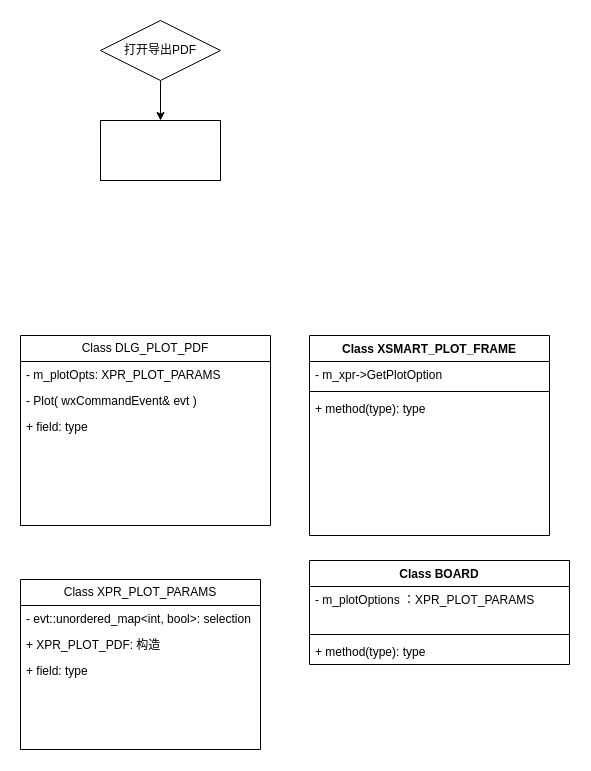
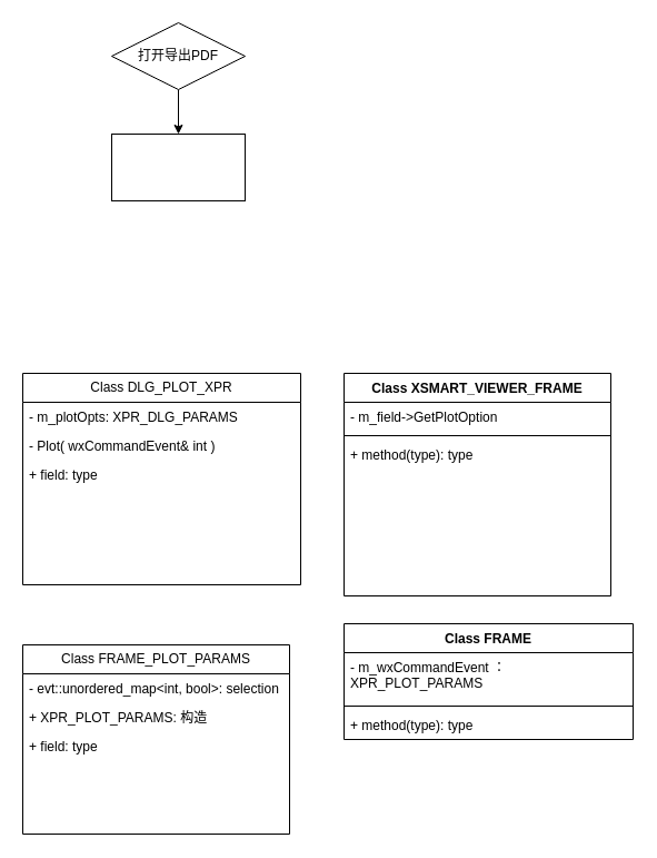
  <mxCell id="0" />
  <mxCell id="1" parent="0" />
  <mxCell id="2" style="edgeStyle=orthogonalEdgeStyle;rounded=0;orthogonalLoop=1;jettySize=auto;html=1;exitX=0.5;exitY=1;exitDx=0;exitDy=0;" edge="1" parent="1" source="3" target="4"><mxGeometry relative="1" as="geometry" /></mxCell>
  <mxCell id="3" value="打开导出PDF" style="rhombus;whiteSpace=wrap;html=1;" vertex="1" parent="1"><mxGeometry x="100" y="20" width="120" height="60" as="geometry" /></mxCell>
  <mxCell id="4" value="" style="rounded=0;whiteSpace=wrap;html=1;" vertex="1" parent="1"><mxGeometry x="100" y="120" width="120" height="60" as="geometry" /></mxCell>
- <mxCell id="5" value="Class DLG_PLOT_PDF" style="swimlane;fontStyle=0;childLayout=stackLayout;horizontal=1;startSize=26;fillColor=none;horizontalStack=0;resizeParent=1;resizeParentMax=0;resizeLast=0;collapsible=1;marginBottom=0;whiteSpace=wrap;html=1;" vertex="1" parent="1"><mxGeometry x="20" y="335" width="250" height="190" as="geometry" /></mxCell>
- <mxCell id="6" value="- m_plotOpts: XPR_PLOT_PARAMS" style="text;strokeColor=none;fillColor=none;align=left;verticalAlign=top;spacingLeft=4;spacingRight=4;overflow=hidden;rotatable=0;points=[[0,0.5],[1,0.5]];portConstraint=eastwest;whiteSpace=wrap;html=1;" vertex="1" parent="5"><mxGeometry y="26" width="250" height="26" as="geometry" /></mxCell>
- <mxCell id="7" value="- Plot( wxCommandEvent&amp;amp; evt )" style="text;strokeColor=none;fillColor=none;align=left;verticalAlign=top;spacingLeft=4;spacingRight=4;overflow=hidden;rotatable=0;points=[[0,0.5],[1,0.5]];portConstraint=eastwest;whiteSpace=wrap;html=1;" vertex="1" parent="5"><mxGeometry y="52" width="250" height="26" as="geometry" /></mxCell>
+ <mxCell id="5" value="Class DLG_PLOT_XPR" style="swimlane;fontStyle=0;childLayout=stackLayout;horizontal=1;startSize=26;fillColor=none;horizontalStack=0;resizeParent=1;resizeParentMax=0;resizeLast=0;collapsible=1;marginBottom=0;whiteSpace=wrap;html=1;" vertex="1" parent="1"><mxGeometry x="20" y="335" width="250" height="190" as="geometry" /></mxCell>
+ <mxCell id="6" value="- m_plotOpts: XPR_DLG_PARAMS" style="text;strokeColor=none;fillColor=none;align=left;verticalAlign=top;spacingLeft=4;spacingRight=4;overflow=hidden;rotatable=0;points=[[0,0.5],[1,0.5]];portConstraint=eastwest;whiteSpace=wrap;html=1;" vertex="1" parent="5"><mxGeometry y="26" width="250" height="26" as="geometry" /></mxCell>
+ <mxCell id="7" value="- Plot( wxCommandEvent&amp;amp; int )" style="text;strokeColor=none;fillColor=none;align=left;verticalAlign=top;spacingLeft=4;spacingRight=4;overflow=hidden;rotatable=0;points=[[0,0.5],[1,0.5]];portConstraint=eastwest;whiteSpace=wrap;html=1;" vertex="1" parent="5"><mxGeometry y="52" width="250" height="26" as="geometry" /></mxCell>
  <mxCell id="8" value="+ field: type" style="text;strokeColor=none;fillColor=none;align=left;verticalAlign=top;spacingLeft=4;spacingRight=4;overflow=hidden;rotatable=0;points=[[0,0.5],[1,0.5]];portConstraint=eastwest;whiteSpace=wrap;html=1;" vertex="1" parent="5"><mxGeometry y="78" width="250" height="112" as="geometry" /></mxCell>
- <mxCell id="9" value="Class XSMART_PLOT_FRAME" style="swimlane;fontStyle=1;align=center;verticalAlign=top;childLayout=stackLayout;horizontal=1;startSize=26;horizontalStack=0;resizeParent=1;resizeParentMax=0;resizeLast=0;collapsible=1;marginBottom=0;whiteSpace=wrap;html=1;" vertex="1" parent="1"><mxGeometry x="309" y="335" width="240" height="200" as="geometry" /></mxCell>
- <mxCell id="10" value="- m_xpr-&amp;gt;GetPlotOption&lt;div&gt;&lt;br/&gt;&lt;/div&gt;" style="text;strokeColor=none;fillColor=none;align=left;verticalAlign=top;spacingLeft=4;spacingRight=4;overflow=hidden;rotatable=0;points=[[0,0.5],[1,0.5]];portConstraint=eastwest;whiteSpace=wrap;html=1;" vertex="1" parent="9"><mxGeometry y="26" width="240" height="26" as="geometry" /></mxCell>
+ <mxCell id="9" value="Class XSMART_VIEWER_FRAME" style="swimlane;fontStyle=1;align=center;verticalAlign=top;childLayout=stackLayout;horizontal=1;startSize=26;horizontalStack=0;resizeParent=1;resizeParentMax=0;resizeLast=0;collapsible=1;marginBottom=0;whiteSpace=wrap;html=1;" vertex="1" parent="1"><mxGeometry x="309" y="335" width="240" height="200" as="geometry" /></mxCell>
+ <mxCell id="10" value="- m_field-&amp;gt;GetPlotOption&lt;div&gt;&lt;br/&gt;&lt;/div&gt;" style="text;strokeColor=none;fillColor=none;align=left;verticalAlign=top;spacingLeft=4;spacingRight=4;overflow=hidden;rotatable=0;points=[[0,0.5],[1,0.5]];portConstraint=eastwest;whiteSpace=wrap;html=1;" vertex="1" parent="9"><mxGeometry y="26" width="240" height="26" as="geometry" /></mxCell>
  <mxCell id="11" value="" style="line;strokeWidth=1;fillColor=none;align=left;verticalAlign=middle;spacingTop=-1;spacingLeft=3;spacingRight=3;rotatable=0;labelPosition=right;points=[];portConstraint=eastwest;strokeColor=inherit;" vertex="1" parent="9"><mxGeometry y="52" width="240" height="8" as="geometry" /></mxCell>
  <mxCell id="12" value="+ method(type): type" style="text;strokeColor=none;fillColor=none;align=left;verticalAlign=top;spacingLeft=4;spacingRight=4;overflow=hidden;rotatable=0;points=[[0,0.5],[1,0.5]];portConstraint=eastwest;whiteSpace=wrap;html=1;" vertex="1" parent="9"><mxGeometry y="60" width="240" height="140" as="geometry" /></mxCell>
- <mxCell id="13" value="Class BOARD&lt;div&gt;&lt;br/&gt;&lt;/div&gt;" style="swimlane;fontStyle=1;align=center;verticalAlign=top;childLayout=stackLayout;horizontal=1;startSize=26;horizontalStack=0;resizeParent=1;resizeParentMax=0;resizeLast=0;collapsible=1;marginBottom=0;whiteSpace=wrap;html=1;" vertex="1" parent="1"><mxGeometry x="309" y="560" width="260" height="104" as="geometry" /></mxCell>
- <mxCell id="14" value="- m_plotOptions ：XPR_PLOT_PARAMS" style="text;strokeColor=none;fillColor=none;align=left;verticalAlign=top;spacingLeft=4;spacingRight=4;overflow=hidden;rotatable=0;points=[[0,0.5],[1,0.5]];portConstraint=eastwest;whiteSpace=wrap;html=1;" vertex="1" parent="13"><mxGeometry y="26" width="260" height="44" as="geometry" /></mxCell>
+ <mxCell id="13" value="Class FRAME&lt;div&gt;&lt;br/&gt;&lt;/div&gt;" style="swimlane;fontStyle=1;align=center;verticalAlign=top;childLayout=stackLayout;horizontal=1;startSize=26;horizontalStack=0;resizeParent=1;resizeParentMax=0;resizeLast=0;collapsible=1;marginBottom=0;whiteSpace=wrap;html=1;" vertex="1" parent="1"><mxGeometry x="309" y="560" width="260" height="104" as="geometry" /></mxCell>
+ <mxCell id="14" value="- m_wxCommandEvent ：XPR_PLOT_PARAMS" style="text;strokeColor=none;fillColor=none;align=left;verticalAlign=top;spacingLeft=4;spacingRight=4;overflow=hidden;rotatable=0;points=[[0,0.5],[1,0.5]];portConstraint=eastwest;whiteSpace=wrap;html=1;" vertex="1" parent="13"><mxGeometry y="26" width="260" height="44" as="geometry" /></mxCell>
  <mxCell id="15" value="" style="line;strokeWidth=1;fillColor=none;align=left;verticalAlign=middle;spacingTop=-1;spacingLeft=3;spacingRight=3;rotatable=0;labelPosition=right;points=[];portConstraint=eastwest;strokeColor=inherit;" vertex="1" parent="13"><mxGeometry y="70" width="260" height="8" as="geometry" /></mxCell>
  <mxCell id="16" value="+ method(type): type" style="text;strokeColor=none;fillColor=none;align=left;verticalAlign=top;spacingLeft=4;spacingRight=4;overflow=hidden;rotatable=0;points=[[0,0.5],[1,0.5]];portConstraint=eastwest;whiteSpace=wrap;html=1;" vertex="1" parent="13"><mxGeometry y="78" width="260" height="26" as="geometry" /></mxCell>
- <mxCell id="17" value="Class XPR_PLOT_PARAMS" style="swimlane;fontStyle=0;childLayout=stackLayout;horizontal=1;startSize=26;fillColor=none;horizontalStack=0;resizeParent=1;resizeParentMax=0;resizeLast=0;collapsible=1;marginBottom=0;whiteSpace=wrap;html=1;" vertex="1" parent="1"><mxGeometry x="20" y="579" width="240" height="170" as="geometry" /></mxCell>
+ <mxCell id="17" value="Class FRAME_PLOT_PARAMS" style="swimlane;fontStyle=0;childLayout=stackLayout;horizontal=1;startSize=26;fillColor=none;horizontalStack=0;resizeParent=1;resizeParentMax=0;resizeLast=0;collapsible=1;marginBottom=0;whiteSpace=wrap;html=1;" vertex="1" parent="1"><mxGeometry x="20" y="579" width="240" height="170" as="geometry" /></mxCell>
  <mxCell id="18" value="- evt::unordered_map&amp;lt;int, bool&amp;gt;: selection" style="text;strokeColor=none;fillColor=none;align=left;verticalAlign=top;spacingLeft=4;spacingRight=4;overflow=hidden;rotatable=0;points=[[0,0.5],[1,0.5]];portConstraint=eastwest;whiteSpace=wrap;html=1;" vertex="1" parent="17"><mxGeometry y="26" width="240" height="26" as="geometry" /></mxCell>
- <mxCell id="19" value="+ XPR_PLOT_PDF: 构造" style="text;strokeColor=none;fillColor=none;align=left;verticalAlign=top;spacingLeft=4;spacingRight=4;overflow=hidden;rotatable=0;points=[[0,0.5],[1,0.5]];portConstraint=eastwest;whiteSpace=wrap;html=1;" vertex="1" parent="17"><mxGeometry y="52" width="240" height="26" as="geometry" /></mxCell>
+ <mxCell id="19" value="+ XPR_PLOT_PARAMS: 构造" style="text;strokeColor=none;fillColor=none;align=left;verticalAlign=top;spacingLeft=4;spacingRight=4;overflow=hidden;rotatable=0;points=[[0,0.5],[1,0.5]];portConstraint=eastwest;whiteSpace=wrap;html=1;" vertex="1" parent="17"><mxGeometry y="52" width="240" height="26" as="geometry" /></mxCell>
  <mxCell id="20" value="+ field: type" style="text;strokeColor=none;fillColor=none;align=left;verticalAlign=top;spacingLeft=4;spacingRight=4;overflow=hidden;rotatable=0;points=[[0,0.5],[1,0.5]];portConstraint=eastwest;whiteSpace=wrap;html=1;" vertex="1" parent="17"><mxGeometry y="78" width="240" height="92" as="geometry" /></mxCell>
